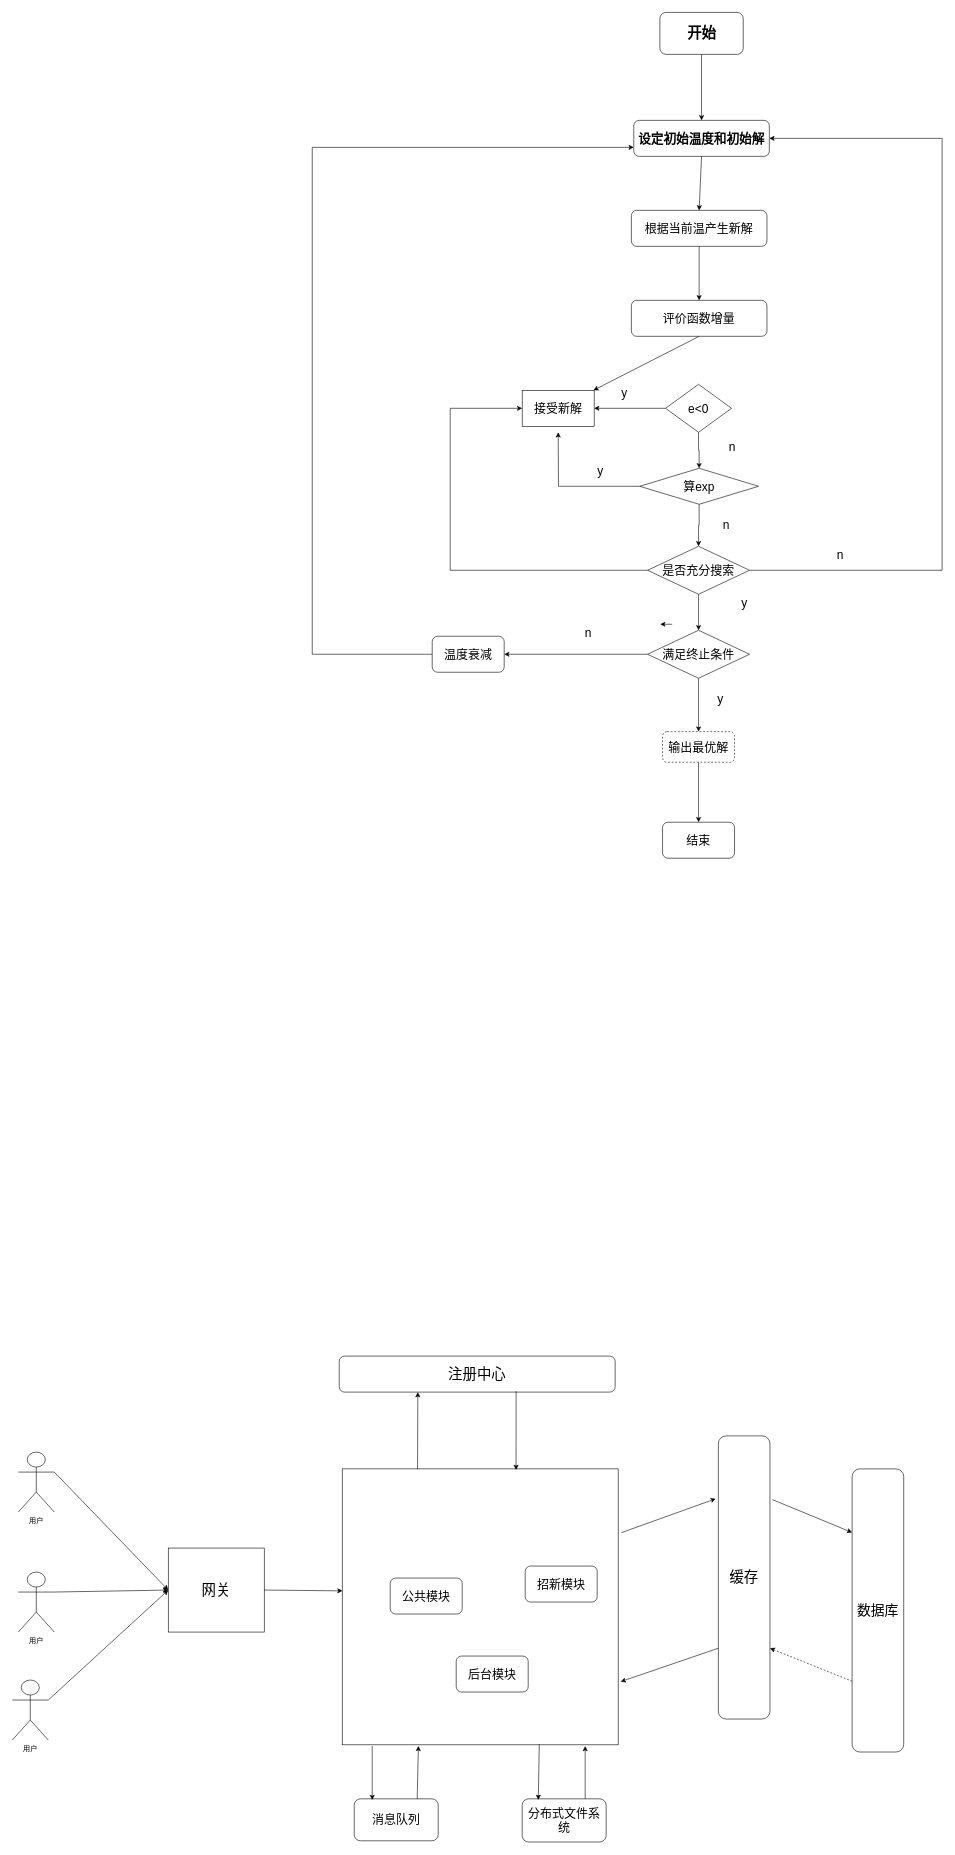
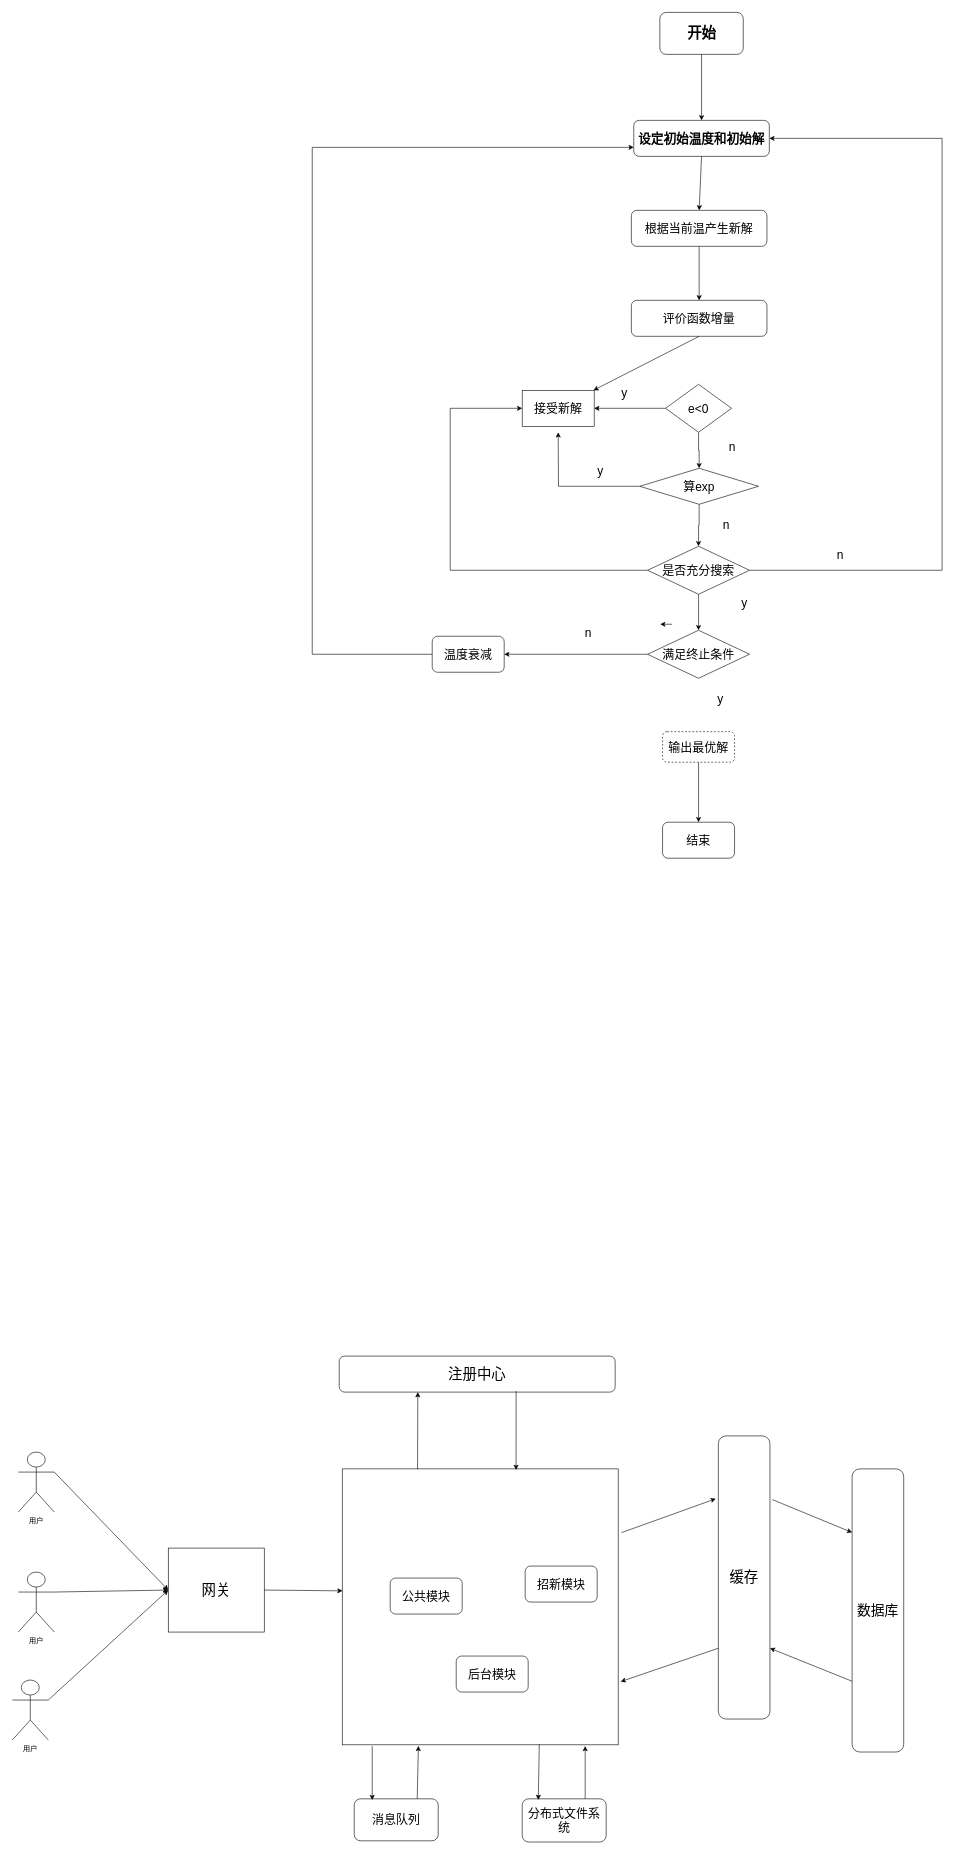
  <mxCell id="0" />
  <mxCell id="1" parent="0" />
  <mxCell id="2" value="&lt;h1&gt;开始&lt;/h1&gt;" style="rounded=1;whiteSpace=wrap;html=1;" vertex="1" parent="1"><mxGeometry x="1099.5" y="20" width="139" height="70" as="geometry" /></mxCell>
  <mxCell id="3" value="根据当前温产生新解" style="rounded=1;whiteSpace=wrap;html=1;strokeWidth=1;fontSize=20;" vertex="1" parent="1"><mxGeometry x="1052" y="350" width="226" height="60" as="geometry" /></mxCell>
  <mxCell id="4" value="评价函数增量" style="rounded=1;whiteSpace=wrap;html=1;fontSize=20;" vertex="1" parent="1"><mxGeometry x="1052" y="500" width="226" height="60" as="geometry" /></mxCell>
  <mxCell id="5" style="edgeStyle=orthogonalEdgeStyle;rounded=0;orthogonalLoop=1;jettySize=auto;html=1;" edge="1" parent="1" source="7" target="10"><mxGeometry relative="1" as="geometry" /></mxCell>
  <mxCell id="6" style="edgeStyle=orthogonalEdgeStyle;rounded=0;orthogonalLoop=1;jettySize=auto;html=1;entryX=1;entryY=0.5;entryDx=0;entryDy=0;" edge="1" parent="1" source="7" target="24"><mxGeometry relative="1" as="geometry" /></mxCell>
  <mxCell id="7" value="&lt;font style=&quot;font-size: 20px;&quot;&gt;e&amp;lt;0&lt;/font&gt;" style="rhombus;whiteSpace=wrap;html=1;" vertex="1" parent="1"><mxGeometry x="1109" y="640" width="110" height="80" as="geometry" /></mxCell>
  <mxCell id="8" style="edgeStyle=orthogonalEdgeStyle;rounded=0;orthogonalLoop=1;jettySize=auto;html=1;entryX=0.5;entryY=0;entryDx=0;entryDy=0;" edge="1" parent="1" source="10" target="14"><mxGeometry relative="1" as="geometry" /></mxCell>
  <mxCell id="9" style="edgeStyle=orthogonalEdgeStyle;rounded=0;orthogonalLoop=1;jettySize=auto;html=1;exitX=0;exitY=0.5;exitDx=0;exitDy=0;" edge="1" parent="1" source="10"><mxGeometry relative="1" as="geometry"><mxPoint x="930" y="720" as="targetPoint" /></mxGeometry></mxCell>
  <mxCell id="10" value="&lt;font style=&quot;font-size: 20px;&quot;&gt;算exp&lt;/font&gt;" style="rhombus;whiteSpace=wrap;html=1;" vertex="1" parent="1"><mxGeometry x="1066" y="780" width="198" height="60" as="geometry" /></mxCell>
  <mxCell id="11" style="edgeStyle=orthogonalEdgeStyle;rounded=0;orthogonalLoop=1;jettySize=auto;html=1;entryX=0.5;entryY=0;entryDx=0;entryDy=0;" edge="1" parent="1" source="14" target="23"><mxGeometry relative="1" as="geometry" /></mxCell>
  <mxCell id="12" style="edgeStyle=orthogonalEdgeStyle;rounded=0;orthogonalLoop=1;jettySize=auto;html=1;entryX=0;entryY=0.5;entryDx=0;entryDy=0;" edge="1" parent="1" source="14" target="24"><mxGeometry relative="1" as="geometry"><Array as="points"><mxPoint x="750" y="950" /><mxPoint x="750" y="680" /></Array></mxGeometry></mxCell>
  <mxCell id="13" style="edgeStyle=orthogonalEdgeStyle;rounded=0;orthogonalLoop=1;jettySize=auto;html=1;entryX=1;entryY=0.5;entryDx=0;entryDy=0;" edge="1" parent="1" source="14" target="25"><mxGeometry relative="1" as="geometry"><mxPoint x="1580" y="240" as="targetPoint" /><Array as="points"><mxPoint x="1570" y="950" /><mxPoint x="1570" y="230" /></Array></mxGeometry></mxCell>
  <mxCell id="14" value="&lt;font style=&quot;font-size: 20px;&quot;&gt;是否充分搜索&lt;/font&gt;" style="rhombus;whiteSpace=wrap;html=1;" vertex="1" parent="1"><mxGeometry x="1079" y="910" width="170" height="80" as="geometry" /></mxCell>
  <mxCell id="15" style="edgeStyle=orthogonalEdgeStyle;rounded=0;orthogonalLoop=1;jettySize=auto;html=1;exitX=0;exitY=0.5;exitDx=0;exitDy=0;" edge="1" parent="1"><mxGeometry relative="1" as="geometry"><mxPoint x="1100" y="1039.667" as="targetPoint" /><mxPoint x="1120" y="1040" as="sourcePoint" /></mxGeometry></mxCell>
  <mxCell id="16" style="edgeStyle=orthogonalEdgeStyle;rounded=0;orthogonalLoop=1;jettySize=auto;html=1;entryX=0.5;entryY=0;entryDx=0;entryDy=0;" edge="1" parent="1" source="17" target="18"><mxGeometry relative="1" as="geometry" /></mxCell>
  <mxCell id="17" value="&lt;font style=&quot;font-size: 20px;&quot;&gt;输出最优解&lt;/font&gt;" style="rounded=1;whiteSpace=wrap;html=1;dashed=1;" vertex="1" parent="1"><mxGeometry x="1104" y="1219" width="120" height="51" as="geometry" /></mxCell>
  <mxCell id="18" value="&lt;font style=&quot;font-size: 20px;&quot;&gt;结束&lt;/font&gt;" style="rounded=1;whiteSpace=wrap;html=1;" vertex="1" parent="1"><mxGeometry x="1104" y="1370" width="120" height="60" as="geometry" /></mxCell>
  <mxCell id="19" style="edgeStyle=orthogonalEdgeStyle;rounded=0;orthogonalLoop=1;jettySize=auto;html=1;exitX=0;exitY=0.5;exitDx=0;exitDy=0;entryX=0;entryY=0.75;entryDx=0;entryDy=0;" edge="1" parent="1" source="20" target="25"><mxGeometry relative="1" as="geometry"><Array as="points"><mxPoint x="520" y="1090" /><mxPoint x="520" y="245" /></Array></mxGeometry></mxCell>
  <mxCell id="20" value="&lt;font style=&quot;font-size: 20px;&quot;&gt;温度衰减&lt;/font&gt;" style="rounded=1;whiteSpace=wrap;html=1;" vertex="1" parent="1"><mxGeometry x="720" y="1060" width="120" height="60" as="geometry" /></mxCell>
- <mxCell id="21" style="edgeStyle=orthogonalEdgeStyle;rounded=0;orthogonalLoop=1;jettySize=auto;html=1;entryX=0.5;entryY=0;entryDx=0;entryDy=0;" edge="1" parent="1" source="23" target="17"><mxGeometry relative="1" as="geometry" /></mxCell>
  <mxCell id="22" style="edgeStyle=orthogonalEdgeStyle;rounded=0;orthogonalLoop=1;jettySize=auto;html=1;entryX=1;entryY=0.5;entryDx=0;entryDy=0;" edge="1" parent="1" source="23" target="20"><mxGeometry relative="1" as="geometry" /></mxCell>
  <mxCell id="23" value="&lt;font style=&quot;font-size: 20px;&quot;&gt;满足终止条件&lt;/font&gt;" style="rhombus;whiteSpace=wrap;html=1;fontSize=20;" vertex="1" parent="1"><mxGeometry x="1079" y="1050" width="170" height="80" as="geometry" /></mxCell>
  <mxCell id="24" value="&lt;font style=&quot;font-size: 20px;&quot;&gt;接受新解&lt;/font&gt;" style="rounded=0;whiteSpace=wrap;html=1;" vertex="1" parent="1"><mxGeometry x="870" y="650" width="120" height="60" as="geometry" /></mxCell>
  <mxCell id="25" value="&lt;h1 style=&quot;font-size: 21px;&quot;&gt;设定初始温度和初始解&lt;/h1&gt;" style="rounded=1;whiteSpace=wrap;html=1;fontSize=21;" vertex="1" parent="1"><mxGeometry x="1056" y="200" width="226" height="60" as="geometry" /></mxCell>
  <mxCell id="26" value="" style="endArrow=classic;html=1;rounded=0;exitX=0.5;exitY=1;exitDx=0;exitDy=0;entryX=0.5;entryY=0;entryDx=0;entryDy=0;" edge="1" parent="1" source="2" target="25"><mxGeometry width="50" height="50" relative="1" as="geometry"><mxPoint x="1170" y="730" as="sourcePoint" /><mxPoint x="1220" y="680" as="targetPoint" /></mxGeometry></mxCell>
  <mxCell id="27" value="" style="endArrow=classic;html=1;rounded=0;exitX=0.5;exitY=1;exitDx=0;exitDy=0;entryX=0.5;entryY=0;entryDx=0;entryDy=0;" edge="1" parent="1" source="25" target="3"><mxGeometry width="50" height="50" relative="1" as="geometry"><mxPoint x="1170" y="730" as="sourcePoint" /><mxPoint x="1220" y="680" as="targetPoint" /></mxGeometry></mxCell>
  <mxCell id="28" value="" style="endArrow=classic;html=1;rounded=0;exitX=0.5;exitY=1;exitDx=0;exitDy=0;" edge="1" parent="1" source="3" target="4"><mxGeometry width="50" height="50" relative="1" as="geometry"><mxPoint x="1170" y="730" as="sourcePoint" /><mxPoint x="1220" y="680" as="targetPoint" /></mxGeometry></mxCell>
  <mxCell id="29" value="" style="endArrow=classic;html=1;rounded=0;exitX=0.5;exitY=1;exitDx=0;exitDy=0;" edge="1" parent="1" source="4" target="24"><mxGeometry width="50" height="50" relative="1" as="geometry"><mxPoint x="1170" y="730" as="sourcePoint" /><mxPoint x="1220" y="680" as="targetPoint" /></mxGeometry></mxCell>
  <mxCell id="30" value="&lt;font style=&quot;font-size: 20px;&quot;&gt;n&lt;/font&gt;" style="text;html=1;align=center;verticalAlign=middle;resizable=0;points=[];autosize=1;strokeColor=none;fillColor=none;" vertex="1" parent="1"><mxGeometry x="1205" y="723" width="30" height="40" as="geometry" /></mxCell>
  <mxCell id="31" value="&lt;font style=&quot;font-size: 20px;&quot;&gt;y&lt;/font&gt;" style="text;html=1;align=center;verticalAlign=middle;resizable=0;points=[];autosize=1;strokeColor=none;fillColor=none;" vertex="1" parent="1"><mxGeometry x="1025" y="633" width="30" height="40" as="geometry" /></mxCell>
  <mxCell id="32" value="&lt;font style=&quot;font-size: 20px;&quot;&gt;y&lt;/font&gt;" style="text;html=1;align=center;verticalAlign=middle;resizable=0;points=[];autosize=1;strokeColor=none;fillColor=none;" vertex="1" parent="1"><mxGeometry x="985" y="763" width="30" height="40" as="geometry" /></mxCell>
  <mxCell id="33" value="&lt;font style=&quot;font-size: 20px;&quot;&gt;n&lt;/font&gt;" style="text;html=1;align=center;verticalAlign=middle;resizable=0;points=[];autosize=1;strokeColor=none;fillColor=none;" vertex="1" parent="1"><mxGeometry x="1195" y="853" width="30" height="40" as="geometry" /></mxCell>
  <mxCell id="34" value="&lt;font style=&quot;font-size: 20px;&quot;&gt;y&lt;/font&gt;" style="text;html=1;align=center;verticalAlign=middle;resizable=0;points=[];autosize=1;strokeColor=none;fillColor=none;" vertex="1" parent="1"><mxGeometry x="1225" y="983" width="30" height="40" as="geometry" /></mxCell>
  <mxCell id="35" value="&lt;font style=&quot;font-size: 20px;&quot;&gt;n&lt;/font&gt;" style="text;html=1;align=center;verticalAlign=middle;resizable=0;points=[];autosize=1;strokeColor=none;fillColor=none;" vertex="1" parent="1"><mxGeometry x="965" y="1033" width="30" height="40" as="geometry" /></mxCell>
  <mxCell id="36" value="&lt;font style=&quot;font-size: 20px;&quot;&gt;y&lt;/font&gt;" style="text;html=1;align=center;verticalAlign=middle;resizable=0;points=[];autosize=1;strokeColor=none;fillColor=none;" vertex="1" parent="1"><mxGeometry x="1185" y="1143" width="30" height="40" as="geometry" /></mxCell>
  <mxCell id="37" value="&lt;font style=&quot;font-size: 20px;&quot;&gt;n&lt;/font&gt;" style="text;html=1;align=center;verticalAlign=middle;resizable=0;points=[];autosize=1;strokeColor=none;fillColor=none;" vertex="1" parent="1"><mxGeometry x="1385" y="903" width="30" height="40" as="geometry" /></mxCell>
  <mxCell id="38" value="" style="whiteSpace=wrap;html=1;aspect=fixed;" vertex="1" parent="1"><mxGeometry x="570" y="2448" width="460" height="460" as="geometry" /></mxCell>
  <mxCell id="39" value="用户" style="shape=umlActor;verticalLabelPosition=bottom;verticalAlign=top;html=1;outlineConnect=0;" vertex="1" parent="1"><mxGeometry x="30" y="2620" width="60" height="100" as="geometry" /></mxCell>
  <mxCell id="40" value="用户" style="shape=umlActor;verticalLabelPosition=bottom;verticalAlign=top;html=1;outlineConnect=0;" vertex="1" parent="1"><mxGeometry x="20" y="2800" width="60" height="100" as="geometry" /></mxCell>
  <mxCell id="41" value="网关" style="rounded=0;whiteSpace=wrap;html=1;fontSize=24;" vertex="1" parent="1"><mxGeometry x="280" y="2580" width="160" height="140" as="geometry" /></mxCell>
  <mxCell id="42" value="" style="endArrow=classic;html=1;rounded=0;exitX=1;exitY=0.333;exitDx=0;exitDy=0;exitPerimeter=0;entryX=0;entryY=0.5;entryDx=0;entryDy=0;" edge="1" parent="1" target="41"><mxGeometry width="50" height="50" relative="1" as="geometry"><mxPoint x="90" y="2453.333" as="sourcePoint" /><mxPoint x="680" y="2660" as="targetPoint" /></mxGeometry></mxCell>
  <mxCell id="43" value="" style="endArrow=classic;html=1;rounded=0;exitX=1;exitY=0.333;exitDx=0;exitDy=0;exitPerimeter=0;entryX=0;entryY=0.5;entryDx=0;entryDy=0;" edge="1" parent="1" source="39" target="41"><mxGeometry width="50" height="50" relative="1" as="geometry"><mxPoint x="630" y="2710" as="sourcePoint" /><mxPoint x="680" y="2660" as="targetPoint" /></mxGeometry></mxCell>
  <mxCell id="44" value="" style="endArrow=classic;html=1;rounded=0;exitX=1;exitY=0.333;exitDx=0;exitDy=0;exitPerimeter=0;entryX=0;entryY=0.5;entryDx=0;entryDy=0;" edge="1" parent="1" source="40" target="41"><mxGeometry width="50" height="50" relative="1" as="geometry"><mxPoint x="630" y="2710" as="sourcePoint" /><mxPoint x="680" y="2660" as="targetPoint" /></mxGeometry></mxCell>
  <mxCell id="45" value="" style="endArrow=classic;html=1;rounded=0;exitX=1;exitY=0.5;exitDx=0;exitDy=0;entryX=0.001;entryY=0.442;entryDx=0;entryDy=0;entryPerimeter=0;" edge="1" parent="1" source="41" target="38"><mxGeometry width="50" height="50" relative="1" as="geometry"><mxPoint x="630" y="2710" as="sourcePoint" /><mxPoint x="680" y="2660" as="targetPoint" /></mxGeometry></mxCell>
  <mxCell id="46" value="&lt;font style=&quot;font-size: 20px;&quot;&gt;招新模块&lt;/font&gt;" style="rounded=1;whiteSpace=wrap;html=1;" vertex="1" parent="1"><mxGeometry x="875" y="2610" width="120" height="60" as="geometry" /></mxCell>
  <mxCell id="47" value="&lt;font style=&quot;font-size: 20px;&quot;&gt;后台模块&lt;/font&gt;" style="rounded=1;whiteSpace=wrap;html=1;" vertex="1" parent="1"><mxGeometry x="760" y="2760" width="120" height="60" as="geometry" /></mxCell>
  <mxCell id="48" value="&lt;font style=&quot;font-size: 24px;&quot;&gt;注册中心&lt;/font&gt;" style="rounded=1;whiteSpace=wrap;html=1;" vertex="1" parent="1"><mxGeometry x="565" y="2260" width="460" height="60" as="geometry" /></mxCell>
  <mxCell id="49" value="&lt;font style=&quot;font-size: 24px;&quot;&gt;缓存&lt;/font&gt;" style="rounded=1;whiteSpace=wrap;html=1;" vertex="1" parent="1"><mxGeometry x="1197" y="2393" width="86" height="472" as="geometry" /></mxCell>
  <mxCell id="50" value="数据库" style="rounded=1;whiteSpace=wrap;html=1;fontSize=23;" vertex="1" parent="1"><mxGeometry x="1420" y="2448" width="86" height="472" as="geometry" /></mxCell>
  <mxCell id="51" value="" style="endArrow=classic;html=1;rounded=0;exitX=0.273;exitY=0.001;exitDx=0;exitDy=0;exitPerimeter=0;" edge="1" parent="1" source="38"><mxGeometry width="50" height="50" relative="1" as="geometry"><mxPoint x="730" y="2710" as="sourcePoint" /><mxPoint x="696" y="2320" as="targetPoint" /></mxGeometry></mxCell>
  <mxCell id="52" value="" style="endArrow=classic;html=1;rounded=0;exitX=0.641;exitY=0.974;exitDx=0;exitDy=0;exitPerimeter=0;entryX=0.63;entryY=0.004;entryDx=0;entryDy=0;entryPerimeter=0;" edge="1" parent="1" source="48" target="38"><mxGeometry width="50" height="50" relative="1" as="geometry"><mxPoint x="730" y="2710" as="sourcePoint" /><mxPoint x="780" y="2660" as="targetPoint" /></mxGeometry></mxCell>
  <mxCell id="53" value="" style="endArrow=classic;html=1;rounded=0;exitX=1.012;exitY=0.231;exitDx=0;exitDy=0;exitPerimeter=0;entryX=-0.05;entryY=0.222;entryDx=0;entryDy=0;entryPerimeter=0;" edge="1" parent="1" source="38" target="49"><mxGeometry width="50" height="50" relative="1" as="geometry"><mxPoint x="730" y="2710" as="sourcePoint" /><mxPoint x="780" y="2660" as="targetPoint" /></mxGeometry></mxCell>
  <mxCell id="54" value="" style="endArrow=classic;html=1;rounded=0;exitX=1.047;exitY=0.225;exitDx=0;exitDy=0;exitPerimeter=0;" edge="1" parent="1" source="49"><mxGeometry width="50" height="50" relative="1" as="geometry"><mxPoint x="730" y="2710" as="sourcePoint" /><mxPoint x="1420" y="2554" as="targetPoint" /></mxGeometry></mxCell>
- <mxCell id="55" value="" style="endArrow=classic;html=1;rounded=0;exitX=0;exitY=0.75;exitDx=0;exitDy=0;entryX=1;entryY=0.75;entryDx=0;entryDy=0;dashed=1;" edge="1" parent="1" source="50" target="49"><mxGeometry width="50" height="50" relative="1" as="geometry"><mxPoint x="1400" y="2800" as="sourcePoint" /><mxPoint x="1290" y="2810" as="targetPoint" /></mxGeometry></mxCell>
+ <mxCell id="55" value="" style="endArrow=classic;html=1;rounded=0;exitX=0;exitY=0.75;exitDx=0;exitDy=0;entryX=1;entryY=0.75;entryDx=0;entryDy=0;" edge="1" parent="1" source="50" target="49"><mxGeometry width="50" height="50" relative="1" as="geometry"><mxPoint x="1400" y="2800" as="sourcePoint" /><mxPoint x="1290" y="2810" as="targetPoint" /></mxGeometry></mxCell>
  <mxCell id="56" value="" style="endArrow=classic;html=1;rounded=0;exitX=0;exitY=0.75;exitDx=0;exitDy=0;entryX=1.009;entryY=0.771;entryDx=0;entryDy=0;entryPerimeter=0;" edge="1" parent="1" source="49" target="38"><mxGeometry width="50" height="50" relative="1" as="geometry"><mxPoint x="730" y="2710" as="sourcePoint" /><mxPoint x="780" y="2660" as="targetPoint" /></mxGeometry></mxCell>
  <mxCell id="57" value="&lt;font style=&quot;font-size: 20px;&quot;&gt;公共模块&lt;/font&gt;" style="rounded=1;whiteSpace=wrap;html=1;" vertex="1" parent="1"><mxGeometry x="650" y="2630" width="120" height="60" as="geometry" /></mxCell>
  <mxCell id="58" value="&lt;span style=&quot;font-size: 20px;&quot;&gt;消息队列&lt;/span&gt;" style="rounded=1;whiteSpace=wrap;html=1;" vertex="1" parent="1"><mxGeometry x="590" y="2998" width="140" height="70" as="geometry" /></mxCell>
  <mxCell id="59" value="&lt;font style=&quot;font-size: 20px;&quot;&gt;分布式文件系统&lt;/font&gt;" style="rounded=1;whiteSpace=wrap;html=1;" vertex="1" parent="1"><mxGeometry x="870" y="2998" width="140" height="72" as="geometry" /></mxCell>
  <mxCell id="60" value="" style="endArrow=classic;html=1;rounded=0;" edge="1" parent="1"><mxGeometry width="50" height="50" relative="1" as="geometry"><mxPoint x="620" y="2910" as="sourcePoint" /><mxPoint x="620" y="3000" as="targetPoint" /></mxGeometry></mxCell>
  <mxCell id="61" value="" style="endArrow=classic;html=1;rounded=0;exitX=0.75;exitY=0;exitDx=0;exitDy=0;entryX=0.276;entryY=1.004;entryDx=0;entryDy=0;entryPerimeter=0;" edge="1" parent="1" source="58" target="38"><mxGeometry width="50" height="50" relative="1" as="geometry"><mxPoint x="730" y="2870" as="sourcePoint" /><mxPoint x="780" y="2820" as="targetPoint" /></mxGeometry></mxCell>
  <mxCell id="62" value="" style="endArrow=classic;html=1;rounded=0;exitX=0.714;exitY=0.998;exitDx=0;exitDy=0;exitPerimeter=0;entryX=0.192;entryY=0.026;entryDx=0;entryDy=0;entryPerimeter=0;" edge="1" parent="1" source="38" target="59"><mxGeometry width="50" height="50" relative="1" as="geometry"><mxPoint x="730" y="2870" as="sourcePoint" /><mxPoint x="898" y="2990" as="targetPoint" /></mxGeometry></mxCell>
  <mxCell id="63" value="" style="endArrow=classic;html=1;rounded=0;exitX=0.75;exitY=0;exitDx=0;exitDy=0;" edge="1" parent="1" source="59"><mxGeometry width="50" height="50" relative="1" as="geometry"><mxPoint x="730" y="2870" as="sourcePoint" /><mxPoint x="975" y="2910" as="targetPoint" /></mxGeometry></mxCell>
  <mxCell id="64" value="用户" style="shape=umlActor;verticalLabelPosition=bottom;verticalAlign=top;html=1;outlineConnect=0;" vertex="1" parent="1"><mxGeometry x="30" y="2420" width="60" height="100" as="geometry" /></mxCell>
